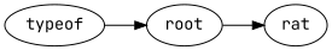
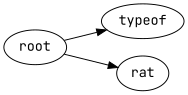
  digraph {
    fontname="JetBrains Mono"
    rankdir=LR
    node [fontname="JetBrains Mono"]
    edge [fontname="JetBrains Mono"]
    n1 [label=root]
    n2 [label=typeof]
    n3 [label=rat]
-   n2 -> n1
+   n1 -> n2
    n1 -> n3
  }
